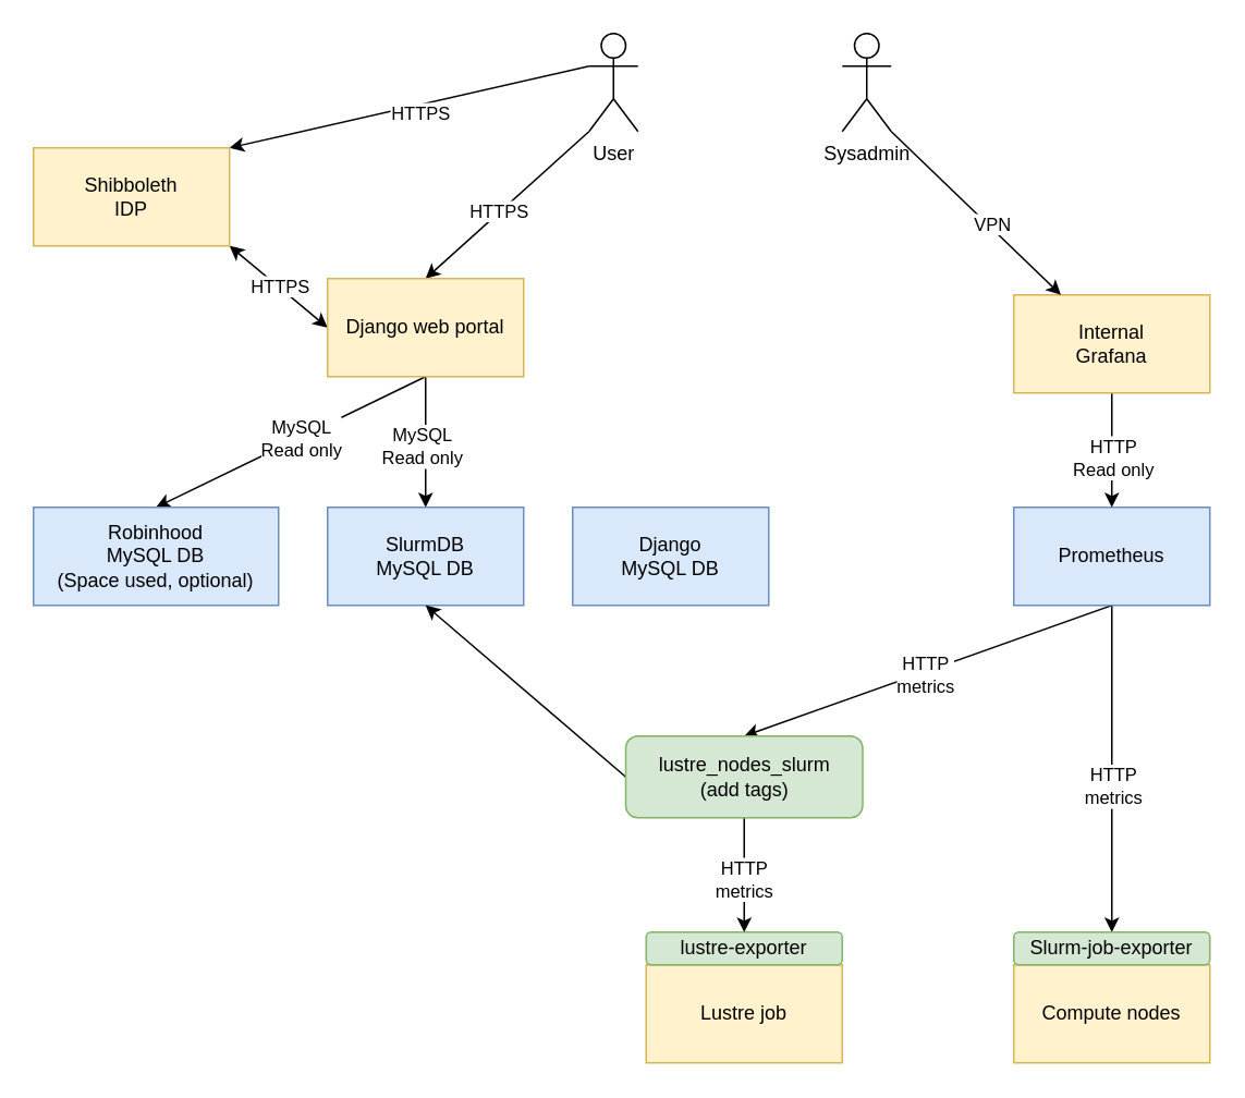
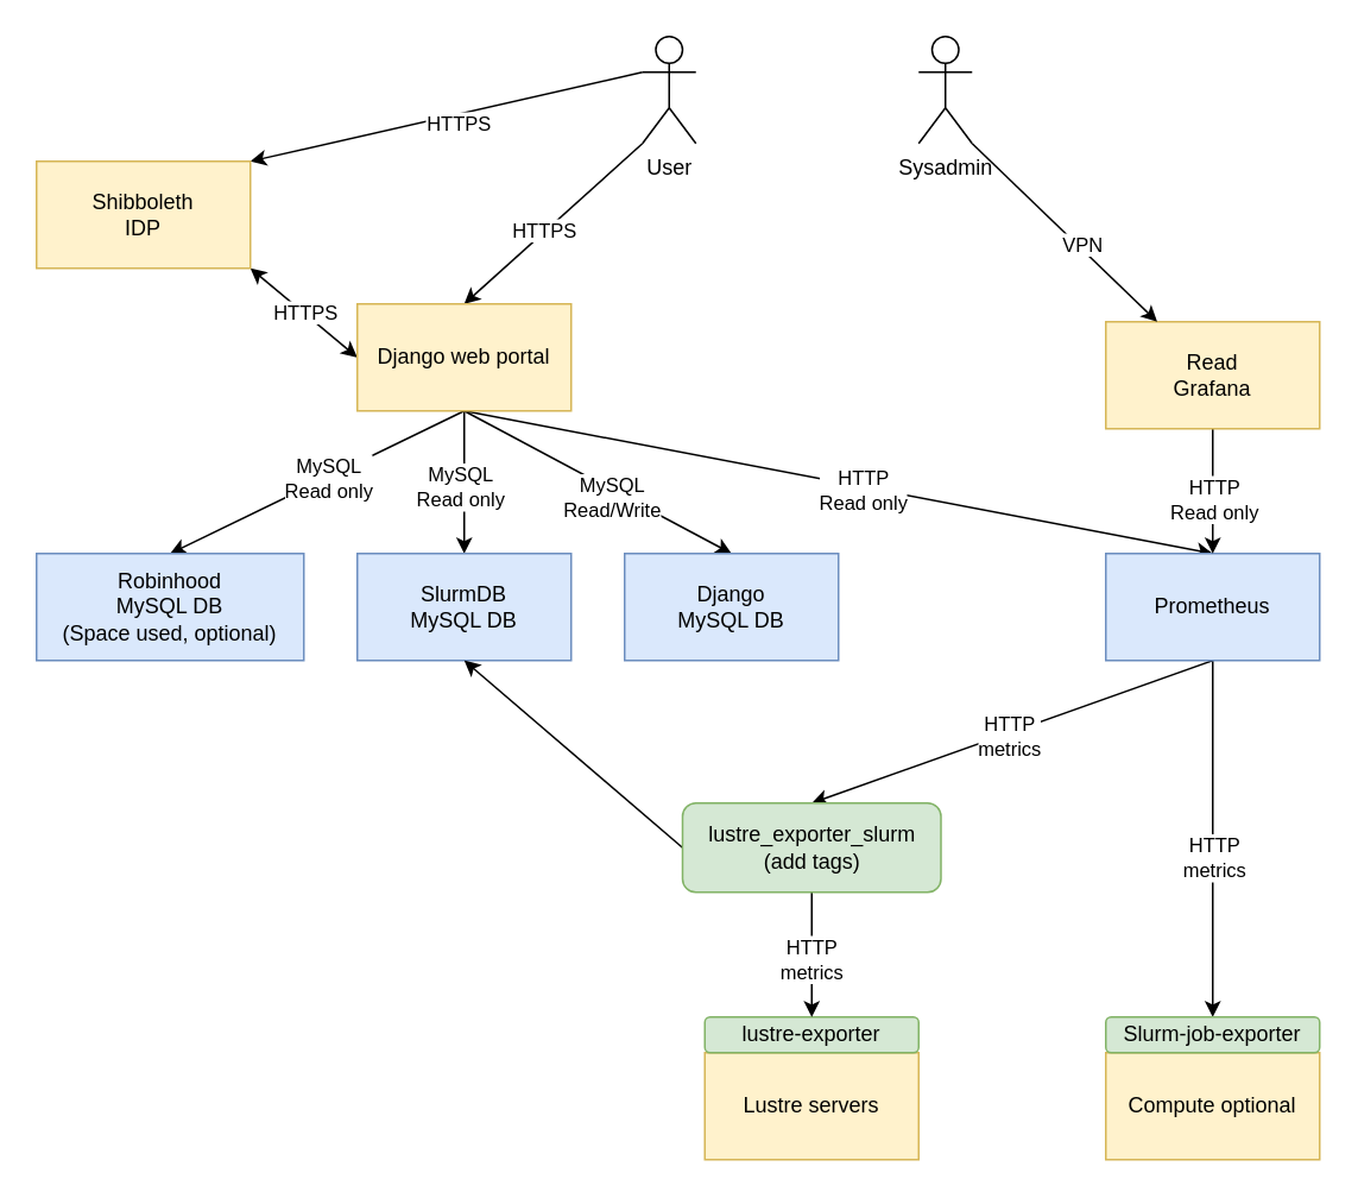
  <mxCell id="0" />
  <mxCell id="1" parent="0" />
  <mxCell id="2" style="edgeStyle=none;rounded=0;orthogonalLoop=1;jettySize=auto;html=1;exitX=0;exitY=0.333;exitDx=0;exitDy=0;exitPerimeter=0;entryX=1;entryY=0;entryDx=0;entryDy=0;" edge="1" parent="1" source="6" target="33"><mxGeometry relative="1" as="geometry" /></mxCell>
  <mxCell id="3" value="HTTPS" style="edgeLabel;html=1;align=center;verticalAlign=middle;resizable=0;points=[];" vertex="1" connectable="0" parent="2"><mxGeometry x="-0.049" y="5" relative="1" as="geometry"><mxPoint as="offset" /></mxGeometry></mxCell>
  <mxCell id="4" style="edgeStyle=none;rounded=0;orthogonalLoop=1;jettySize=auto;html=1;exitX=0;exitY=1;exitDx=0;exitDy=0;exitPerimeter=0;entryX=0.5;entryY=0;entryDx=0;entryDy=0;" edge="1" parent="1" source="6" target="17"><mxGeometry relative="1" as="geometry" /></mxCell>
  <mxCell id="5" value="HTTPS" style="edgeLabel;html=1;align=center;verticalAlign=middle;resizable=0;points=[];" vertex="1" connectable="0" parent="4"><mxGeometry x="0.102" y="-1" relative="1" as="geometry"><mxPoint as="offset" /></mxGeometry></mxCell>
  <mxCell id="6" value="User" style="shape=umlActor;verticalLabelPosition=bottom;verticalAlign=top;html=1;outlineConnect=0;" vertex="1" parent="1"><mxGeometry x="360" y="20" width="30" height="60" as="geometry" /></mxCell>
+ <mxCell id="7" style="edgeStyle=none;rounded=0;orthogonalLoop=1;jettySize=auto;html=1;exitX=0.5;exitY=1;exitDx=0;exitDy=0;entryX=0.5;entryY=0;entryDx=0;entryDy=0;" edge="1" parent="1" source="17" target="22"><mxGeometry relative="1" as="geometry" /></mxCell>
+ <mxCell id="8" value="HTTP&lt;br&gt;Read only" style="edgeLabel;html=1;align=center;verticalAlign=middle;resizable=0;points=[];" vertex="1" connectable="0" parent="7"><mxGeometry x="0.067" y="-2" relative="1" as="geometry"><mxPoint as="offset" /></mxGeometry></mxCell>
  <mxCell id="9" style="edgeStyle=none;rounded=0;orthogonalLoop=1;jettySize=auto;html=1;exitX=0.5;exitY=1;exitDx=0;exitDy=0;entryX=0.5;entryY=0;entryDx=0;entryDy=0;" edge="1" parent="1" source="17" target="23"><mxGeometry relative="1" as="geometry" /></mxCell>
  <mxCell id="10" value="MySQL&lt;br&gt;Read only" style="edgeLabel;html=1;align=center;verticalAlign=middle;resizable=0;points=[];" vertex="1" connectable="0" parent="9"><mxGeometry x="0.043" y="-3" relative="1" as="geometry"><mxPoint as="offset" /></mxGeometry></mxCell>
  <mxCell id="11" style="edgeStyle=none;rounded=0;orthogonalLoop=1;jettySize=auto;html=1;exitX=0.5;exitY=1;exitDx=0;exitDy=0;entryX=0.5;entryY=0;entryDx=0;entryDy=0;" edge="1" parent="1" source="17" target="24"><mxGeometry relative="1" as="geometry" /></mxCell>
  <mxCell id="12" value="MySQL&lt;br&gt;Read only" style="edgeLabel;html=1;align=center;verticalAlign=middle;resizable=0;points=[];" vertex="1" connectable="0" parent="11"><mxGeometry x="-0.074" relative="1" as="geometry"><mxPoint as="offset" /></mxGeometry></mxCell>
  <mxCell id="13" style="edgeStyle=none;rounded=0;orthogonalLoop=1;jettySize=auto;html=1;exitX=0;exitY=0.5;exitDx=0;exitDy=0;entryX=1;entryY=1;entryDx=0;entryDy=0;startArrow=classic;startFill=1;" edge="1" parent="1" source="17" target="33"><mxGeometry relative="1" as="geometry" /></mxCell>
  <mxCell id="14" value="HTTPS" style="edgeLabel;html=1;align=center;verticalAlign=middle;resizable=0;points=[];" vertex="1" connectable="0" parent="13"><mxGeometry x="0.004" y="-1" relative="1" as="geometry"><mxPoint as="offset" /></mxGeometry></mxCell>
+ <mxCell id="15" style="edgeStyle=none;rounded=0;orthogonalLoop=1;jettySize=auto;html=1;exitX=0.5;exitY=1;exitDx=0;exitDy=0;entryX=0.5;entryY=0;entryDx=0;entryDy=0;startArrow=none;startFill=0;" edge="1" parent="1" source="17" target="34"><mxGeometry relative="1" as="geometry" /></mxCell>
+ <mxCell id="16" value="MySQL&lt;br&gt;Read/Write" style="edgeLabel;html=1;align=center;verticalAlign=middle;resizable=0;points=[];" vertex="1" connectable="0" parent="15"><mxGeometry x="0.132" y="-4" relative="1" as="geometry"><mxPoint as="offset" /></mxGeometry></mxCell>
  <mxCell id="17" value="Django web portal" style="rounded=0;whiteSpace=wrap;html=1;fillColor=#fff2cc;strokeColor=#d6b656;" vertex="1" parent="1"><mxGeometry x="200" y="170" width="120" height="60" as="geometry" /></mxCell>
  <mxCell id="18" style="rounded=0;orthogonalLoop=1;jettySize=auto;html=1;exitX=0.5;exitY=1;exitDx=0;exitDy=0;entryX=0.5;entryY=0;entryDx=0;entryDy=0;" edge="1" parent="1" source="22" target="32"><mxGeometry relative="1" as="geometry" /></mxCell>
  <mxCell id="19" value="HTTP&lt;br&gt;metrics" style="edgeLabel;html=1;align=center;verticalAlign=middle;resizable=0;points=[];" vertex="1" connectable="0" parent="18"><mxGeometry x="0.022" y="2" relative="1" as="geometry"><mxPoint as="offset" /></mxGeometry></mxCell>
  <mxCell id="20" style="edgeStyle=none;rounded=0;orthogonalLoop=1;jettySize=auto;html=1;exitX=0.5;exitY=1;exitDx=0;exitDy=0;entryX=0.5;entryY=0;entryDx=0;entryDy=0;" edge="1" parent="1" source="22" target="28"><mxGeometry relative="1" as="geometry" /></mxCell>
  <mxCell id="21" value="HTTP&lt;br&gt;metrics" style="edgeLabel;html=1;align=center;verticalAlign=middle;resizable=0;points=[];" vertex="1" connectable="0" parent="20"><mxGeometry x="-0.336" y="2" relative="1" as="geometry"><mxPoint x="-2" y="44" as="offset" /></mxGeometry></mxCell>
  <mxCell id="22" value="Prometheus" style="rounded=0;whiteSpace=wrap;html=1;fillColor=#dae8fc;strokeColor=#6c8ebf;" vertex="1" parent="1"><mxGeometry x="620" y="310" width="120" height="60" as="geometry" /></mxCell>
  <mxCell id="23" value="SlurmDB&lt;br&gt;MySQL DB" style="rounded=0;whiteSpace=wrap;html=1;fillColor=#dae8fc;strokeColor=#6c8ebf;" vertex="1" parent="1"><mxGeometry x="200" y="310" width="120" height="60" as="geometry" /></mxCell>
  <mxCell id="24" value="Robinhood&lt;br&gt;MySQL DB&lt;br&gt;(Space used, optional)" style="rounded=0;whiteSpace=wrap;html=1;fillColor=#dae8fc;strokeColor=#6c8ebf;" vertex="1" parent="1"><mxGeometry x="20" y="310" width="150" height="60" as="geometry" /></mxCell>
- <mxCell id="25" value="Lustre job" style="rounded=0;whiteSpace=wrap;html=1;fillColor=#fff2cc;strokeColor=#d6b656;" vertex="1" parent="1"><mxGeometry x="395" y="590" width="120" height="60" as="geometry" /></mxCell>
+ <mxCell id="25" value="Lustre servers" style="rounded=0;whiteSpace=wrap;html=1;fillColor=#fff2cc;strokeColor=#d6b656;" vertex="1" parent="1"><mxGeometry x="395" y="590" width="120" height="60" as="geometry" /></mxCell>
  <mxCell id="26" value="lustre-exporter" style="rounded=1;whiteSpace=wrap;html=1;fillColor=#d5e8d4;strokeColor=#82b366;" vertex="1" parent="1"><mxGeometry x="395" y="570" width="120" height="20" as="geometry" /></mxCell>
- <mxCell id="27" value="Compute nodes" style="rounded=0;whiteSpace=wrap;html=1;fillColor=#fff2cc;strokeColor=#d6b656;" vertex="1" parent="1"><mxGeometry x="620" y="590" width="120" height="60" as="geometry" /></mxCell>
+ <mxCell id="27" value="Compute optional" style="rounded=0;whiteSpace=wrap;html=1;fillColor=#fff2cc;strokeColor=#d6b656;" vertex="1" parent="1"><mxGeometry x="620" y="590" width="120" height="60" as="geometry" /></mxCell>
  <mxCell id="28" value="Slurm-job-exporter" style="rounded=1;whiteSpace=wrap;html=1;fillColor=#d5e8d4;strokeColor=#82b366;" vertex="1" parent="1"><mxGeometry x="620" y="570" width="120" height="20" as="geometry" /></mxCell>
  <mxCell id="29" style="edgeStyle=orthogonalEdgeStyle;rounded=0;orthogonalLoop=1;jettySize=auto;html=1;exitX=0.5;exitY=1;exitDx=0;exitDy=0;entryX=0.5;entryY=0;entryDx=0;entryDy=0;" edge="1" parent="1" source="32" target="26"><mxGeometry relative="1" as="geometry" /></mxCell>
  <mxCell id="30" value="HTTP&lt;br&gt;metrics" style="edgeLabel;html=1;align=center;verticalAlign=middle;resizable=0;points=[];" vertex="1" connectable="0" parent="29"><mxGeometry x="0.044" y="-1" relative="1" as="geometry"><mxPoint as="offset" /></mxGeometry></mxCell>
  <mxCell id="31" style="rounded=0;orthogonalLoop=1;jettySize=auto;html=1;exitX=0;exitY=0.5;exitDx=0;exitDy=0;entryX=0.5;entryY=1;entryDx=0;entryDy=0;" edge="1" parent="1" source="32" target="23"><mxGeometry relative="1" as="geometry" /></mxCell>
- <mxCell id="32" value="lustre_nodes_slurm&lt;br&gt;(add tags)" style="rounded=1;whiteSpace=wrap;html=1;fillColor=#d5e8d4;strokeColor=#82b366;" vertex="1" parent="1"><mxGeometry x="382.5" y="450" width="145" height="50" as="geometry" /></mxCell>
+ <mxCell id="32" value="lustre_exporter_slurm&lt;br&gt;(add tags)" style="rounded=1;whiteSpace=wrap;html=1;fillColor=#d5e8d4;strokeColor=#82b366;" vertex="1" parent="1"><mxGeometry x="382.5" y="450" width="145" height="50" as="geometry" /></mxCell>
  <mxCell id="33" value="Shibboleth&lt;br&gt;IDP" style="rounded=0;whiteSpace=wrap;html=1;fillColor=#fff2cc;strokeColor=#d6b656;" vertex="1" parent="1"><mxGeometry x="20" y="90" width="120" height="60" as="geometry" /></mxCell>
  <mxCell id="34" value="Django&lt;br&gt;MySQL DB" style="rounded=0;whiteSpace=wrap;html=1;fillColor=#dae8fc;strokeColor=#6c8ebf;" vertex="1" parent="1"><mxGeometry x="350" y="310" width="120" height="60" as="geometry" /></mxCell>
  <mxCell id="35" style="edgeStyle=none;rounded=0;orthogonalLoop=1;jettySize=auto;html=1;exitX=0.5;exitY=1;exitDx=0;exitDy=0;entryX=0.5;entryY=0;entryDx=0;entryDy=0;startArrow=none;startFill=0;" edge="1" parent="1" source="37" target="22"><mxGeometry relative="1" as="geometry" /></mxCell>
  <mxCell id="36" value="HTTP&lt;br&gt;Read only" style="edgeLabel;html=1;align=center;verticalAlign=middle;resizable=0;points=[];" vertex="1" connectable="0" parent="35"><mxGeometry x="0.114" relative="1" as="geometry"><mxPoint as="offset" /></mxGeometry></mxCell>
- <mxCell id="37" value="Internal &lt;br&gt;Grafana" style="rounded=0;whiteSpace=wrap;html=1;fillColor=#fff2cc;strokeColor=#d6b656;" vertex="1" parent="1"><mxGeometry x="620" y="180" width="120" height="60" as="geometry" /></mxCell>
+ <mxCell id="37" value="Read &lt;br&gt;Grafana" style="rounded=0;whiteSpace=wrap;html=1;fillColor=#fff2cc;strokeColor=#d6b656;" vertex="1" parent="1"><mxGeometry x="620" y="180" width="120" height="60" as="geometry" /></mxCell>
  <mxCell id="38" value="" style="edgeStyle=none;rounded=0;orthogonalLoop=1;jettySize=auto;html=1;startArrow=none;startFill=0;exitX=1;exitY=1;exitDx=0;exitDy=0;exitPerimeter=0;" edge="1" parent="1" source="40" target="37"><mxGeometry relative="1" as="geometry" /></mxCell>
  <mxCell id="39" value="VPN" style="edgeLabel;html=1;align=center;verticalAlign=middle;resizable=0;points=[];" vertex="1" connectable="0" parent="38"><mxGeometry x="0.159" y="2" relative="1" as="geometry"><mxPoint as="offset" /></mxGeometry></mxCell>
  <mxCell id="40" value="Sysadmin" style="shape=umlActor;verticalLabelPosition=bottom;verticalAlign=top;html=1;outlineConnect=0;" vertex="1" parent="1"><mxGeometry x="515" y="20" width="30" height="60" as="geometry" /></mxCell>
